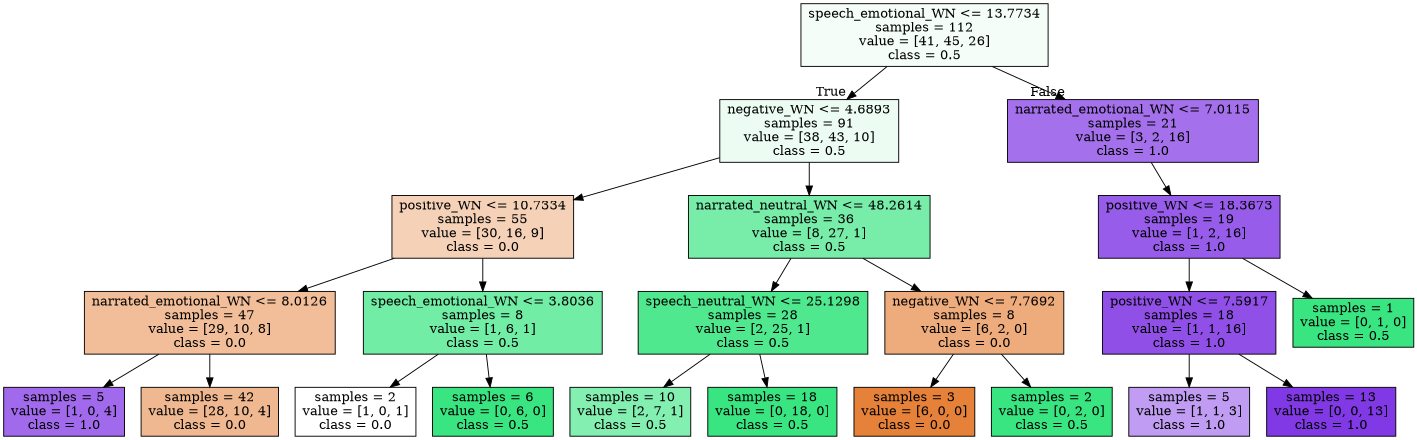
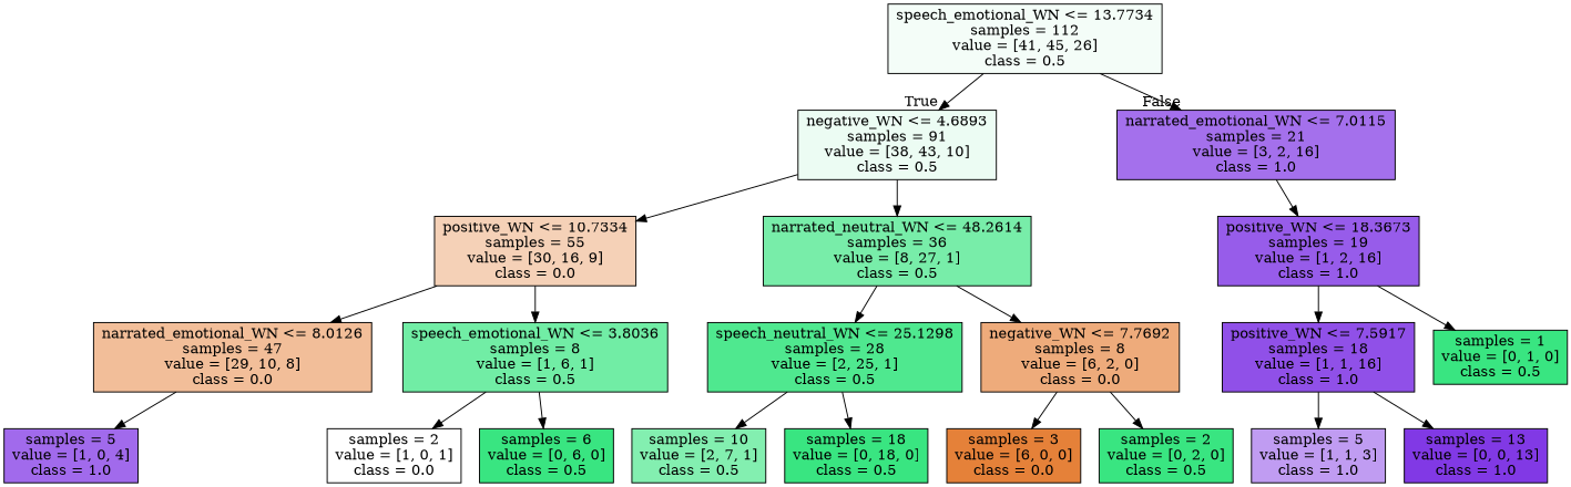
  digraph {
    node [color=black fillcolor="#39e581ff" shape=box style=filled]
    n1 [fillcolor="#39e5810e" label="speech_emotional_WN <= 13.7734\nsamples = 112\nvalue = [41, 45, 26]\nclass = 0.5"]
    n2 [fillcolor="#39e58118" label="negative_WN <= 4.6893\nsamples = 91\nvalue = [38, 43, 10]\nclass = 0.5"]
    n3 [fillcolor="#8139e5b8" label="narrated_emotional_WN <= 7.0115\nsamples = 21\nvalue = [3, 2, 16]\nclass = 1.0"]
    n4 [fillcolor="#e581395c" label="positive_WN <= 10.7334\nsamples = 55\nvalue = [30, 16, 9]\nclass = 0.0"]
    n5 [fillcolor="#39e581ad" label="narrated_neutral_WN <= 48.2614\nsamples = 36\nvalue = [8, 27, 1]\nclass = 0.5"]
    n6 [fillcolor="#8139e5d2" label="positive_WN <= 18.3673\nsamples = 19\nvalue = [1, 2, 16]\nclass = 1.0"]
    n7 [fillcolor="#e5813983" label="narrated_emotional_WN <= 8.0126\nsamples = 47\nvalue = [29, 10, 8]\nclass = 0.0"]
    n8 [fillcolor="#39e581b6" label="speech_emotional_WN <= 3.8036\nsamples = 8\nvalue = [1, 6, 1]\nclass = 0.5"]
    n9 [fillcolor="#39e581e2" label="speech_neutral_WN <= 25.1298\nsamples = 28\nvalue = [2, 25, 1]\nclass = 0.5"]
    n10 [fillcolor="#e58139aa" label="negative_WN <= 7.7692\nsamples = 8\nvalue = [6, 2, 0]\nclass = 0.0"]
    n11 [fillcolor="#8139e5bf" label="samples = 5\nvalue = [1, 0, 4]\nclass = 1.0"]
-   n12 [fillcolor="#e581398f" label="samples = 42\nvalue = [28, 10, 4]\nclass = 0.0"]
    n13 [fillcolor="#e5813900" label="samples = 2\nvalue = [1, 0, 1]\nclass = 0.0"]
    n14 [label="samples = 6\nvalue = [0, 6, 0]\nclass = 0.5"]
    n15 [fillcolor="#39e5819f" label="samples = 10\nvalue = [2, 7, 1]\nclass = 0.5"]
    n16 [label="samples = 18\nvalue = [0, 18, 0]\nclass = 0.5"]
    n17 [fillcolor="#e58139ff" label="samples = 3\nvalue = [6, 0, 0]\nclass = 0.0"]
    n18 [label="samples = 2\nvalue = [0, 2, 0]\nclass = 0.5"]
    n19 [fillcolor="#8139e5e1" label="positive_WN <= 7.5917\nsamples = 18\nvalue = [1, 1, 16]\nclass = 1.0"]
    n20 [label="samples = 1\nvalue = [0, 1, 0]\nclass = 0.5"]
    n21 [fillcolor="#8139e57f" label="samples = 5\nvalue = [1, 1, 3]\nclass = 1.0"]
    n22 [fillcolor="#8139e5ff" label="samples = 13\nvalue = [0, 0, 13]\nclass = 1.0"]
    n1 -> n2 [headlabel=True labelangle=45 labeldistance=2.5]
    n1 -> n3 [headlabel=False labelangle=-45 labeldistance=2.5]
    n2 -> n4
    n2 -> n5
    n3 -> n6
    n4 -> n7
    n4 -> n8
    n5 -> n9
    n5 -> n10
    n6 -> n19
    n6 -> n20
    n7 -> n11
-   n7 -> n12
    n8 -> n13
    n8 -> n14
    n9 -> n15
    n9 -> n16
    n10 -> n17
    n10 -> n18
    n19 -> n21
    n19 -> n22
  }
